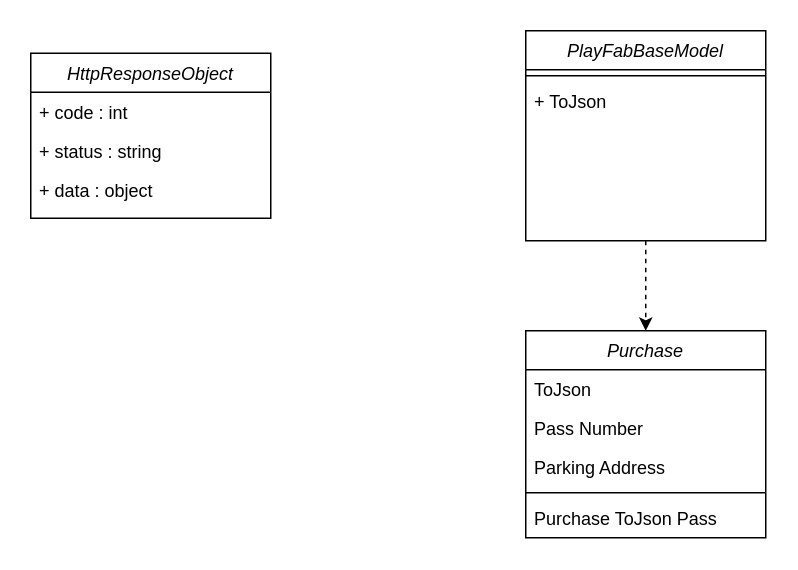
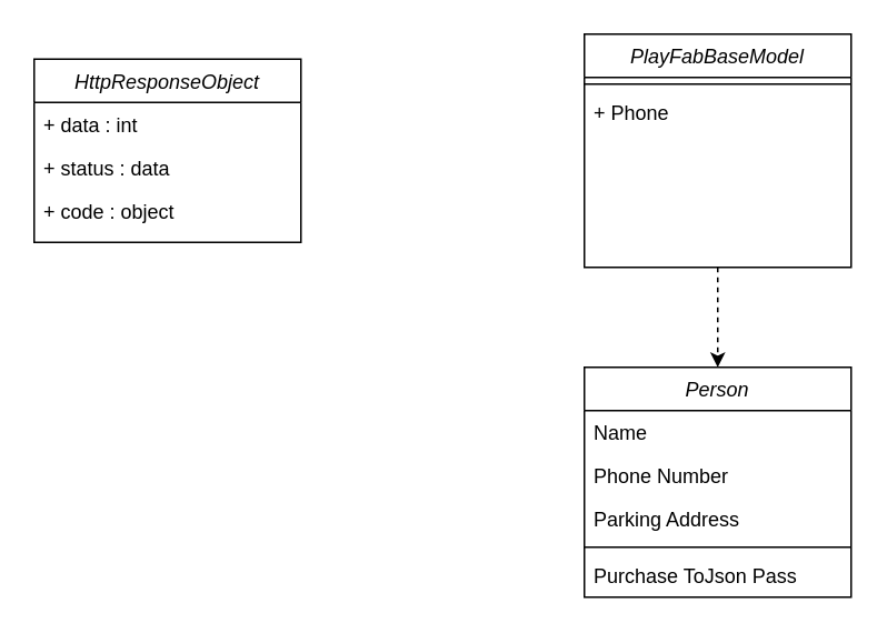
  <mxCell id="0" />
  <mxCell id="1" parent="0" />
  <mxCell id="2" value="HttpResponseObject" style="swimlane;fontStyle=2;align=center;verticalAlign=top;childLayout=stackLayout;horizontal=1;startSize=26;horizontalStack=0;resizeParent=1;resizeLast=0;collapsible=1;marginBottom=0;rounded=0;shadow=0;strokeWidth=1;" parent="1" vertex="1"><mxGeometry x="20" y="35" width="160" height="110" as="geometry"><mxRectangle x="230" y="140" width="160" height="26" as="alternateBounds" /></mxGeometry></mxCell>
- <mxCell id="3" value="+ code : int" style="text;align=left;verticalAlign=top;spacingLeft=4;spacingRight=4;overflow=hidden;rotatable=0;points=[[0,0.5],[1,0.5]];portConstraint=eastwest;" parent="2" vertex="1"><mxGeometry y="26" width="160" height="26" as="geometry" /></mxCell>
- <mxCell id="4" value="+ status : string" style="text;align=left;verticalAlign=top;spacingLeft=4;spacingRight=4;overflow=hidden;rotatable=0;points=[[0,0.5],[1,0.5]];portConstraint=eastwest;rounded=0;shadow=0;html=0;" parent="2" vertex="1"><mxGeometry y="52" width="160" height="26" as="geometry" /></mxCell>
- <mxCell id="5" value="+ data : object" style="text;align=left;verticalAlign=top;spacingLeft=4;spacingRight=4;overflow=hidden;rotatable=0;points=[[0,0.5],[1,0.5]];portConstraint=eastwest;rounded=0;shadow=0;html=0;" parent="2" vertex="1"><mxGeometry y="78" width="160" height="26" as="geometry" /></mxCell>
+ <mxCell id="3" value="+ data : int" style="text;align=left;verticalAlign=top;spacingLeft=4;spacingRight=4;overflow=hidden;rotatable=0;points=[[0,0.5],[1,0.5]];portConstraint=eastwest;" parent="2" vertex="1"><mxGeometry y="26" width="160" height="26" as="geometry" /></mxCell>
+ <mxCell id="4" value="+ status : data" style="text;align=left;verticalAlign=top;spacingLeft=4;spacingRight=4;overflow=hidden;rotatable=0;points=[[0,0.5],[1,0.5]];portConstraint=eastwest;rounded=0;shadow=0;html=0;" parent="2" vertex="1"><mxGeometry y="52" width="160" height="26" as="geometry" /></mxCell>
+ <mxCell id="5" value="+ code : object" style="text;align=left;verticalAlign=top;spacingLeft=4;spacingRight=4;overflow=hidden;rotatable=0;points=[[0,0.5],[1,0.5]];portConstraint=eastwest;rounded=0;shadow=0;html=0;" parent="2" vertex="1"><mxGeometry y="78" width="160" height="26" as="geometry" /></mxCell>
  <mxCell id="6" style="edgeStyle=orthogonalEdgeStyle;rounded=0;orthogonalLoop=1;jettySize=auto;html=1;exitX=0.5;exitY=1;exitDx=0;exitDy=0;entryX=0.5;entryY=0;entryDx=0;entryDy=0;dashed=1;" parent="1" source="7" target="10" edge="1"><mxGeometry relative="1" as="geometry" /></mxCell>
  <mxCell id="7" value="PlayFabBaseModel" style="swimlane;fontStyle=2;align=center;verticalAlign=top;childLayout=stackLayout;horizontal=1;startSize=26;horizontalStack=0;resizeParent=1;resizeLast=0;collapsible=1;marginBottom=0;rounded=0;shadow=0;strokeWidth=1;" parent="1" vertex="1"><mxGeometry x="350" y="20" width="160" height="140" as="geometry"><mxRectangle x="230" y="140" width="160" height="26" as="alternateBounds" /></mxGeometry></mxCell>
  <mxCell id="8" value="" style="line;html=1;strokeWidth=1;align=left;verticalAlign=middle;spacingTop=-1;spacingLeft=3;spacingRight=3;rotatable=0;labelPosition=right;points=[];portConstraint=eastwest;" parent="7" vertex="1"><mxGeometry y="26" width="160" height="8" as="geometry" /></mxCell>
- <mxCell id="9" value="+ ToJson" style="text;align=left;verticalAlign=top;spacingLeft=4;spacingRight=4;overflow=hidden;rotatable=0;points=[[0,0.5],[1,0.5]];portConstraint=eastwest;" parent="7" vertex="1"><mxGeometry y="34" width="160" height="26" as="geometry" /></mxCell>
- <mxCell id="10" value="Purchase" style="swimlane;fontStyle=2;align=center;verticalAlign=top;childLayout=stackLayout;horizontal=1;startSize=26;horizontalStack=0;resizeParent=1;resizeLast=0;collapsible=1;marginBottom=0;rounded=0;shadow=0;strokeWidth=1;" parent="1" vertex="1"><mxGeometry x="350" width="160" height="138" as="geometry" y="220"><mxRectangle x="230" y="140" width="160" height="26" as="alternateBounds" /></mxGeometry></mxCell>
- <mxCell id="11" value="ToJson" style="text;align=left;verticalAlign=top;spacingLeft=4;spacingRight=4;overflow=hidden;rotatable=0;points=[[0,0.5],[1,0.5]];portConstraint=eastwest;" parent="10" vertex="1"><mxGeometry y="26" width="160" height="26" as="geometry" /></mxCell>
- <mxCell id="12" value="Pass Number" style="text;align=left;verticalAlign=top;spacingLeft=4;spacingRight=4;overflow=hidden;rotatable=0;points=[[0,0.5],[1,0.5]];portConstraint=eastwest;rounded=0;shadow=0;html=0;" parent="10" vertex="1"><mxGeometry y="52" width="160" height="26" as="geometry" /></mxCell>
+ <mxCell id="9" value="+ Phone" style="text;align=left;verticalAlign=top;spacingLeft=4;spacingRight=4;overflow=hidden;rotatable=0;points=[[0,0.5],[1,0.5]];portConstraint=eastwest;" parent="7" vertex="1"><mxGeometry y="34" width="160" height="26" as="geometry" /></mxCell>
+ <mxCell id="10" value="Person" style="swimlane;fontStyle=2;align=center;verticalAlign=top;childLayout=stackLayout;horizontal=1;startSize=26;horizontalStack=0;resizeParent=1;resizeLast=0;collapsible=1;marginBottom=0;rounded=0;shadow=0;strokeWidth=1;" parent="1" vertex="1"><mxGeometry x="350" width="160" height="138" as="geometry" y="220"><mxRectangle x="230" y="140" width="160" height="26" as="alternateBounds" /></mxGeometry></mxCell>
+ <mxCell id="11" value="Name" style="text;align=left;verticalAlign=top;spacingLeft=4;spacingRight=4;overflow=hidden;rotatable=0;points=[[0,0.5],[1,0.5]];portConstraint=eastwest;" parent="10" vertex="1"><mxGeometry y="26" width="160" height="26" as="geometry" /></mxCell>
+ <mxCell id="12" value="Phone Number" style="text;align=left;verticalAlign=top;spacingLeft=4;spacingRight=4;overflow=hidden;rotatable=0;points=[[0,0.5],[1,0.5]];portConstraint=eastwest;rounded=0;shadow=0;html=0;" parent="10" vertex="1"><mxGeometry y="52" width="160" height="26" as="geometry" /></mxCell>
  <mxCell id="13" value="Parking Address" style="text;align=left;verticalAlign=top;spacingLeft=4;spacingRight=4;overflow=hidden;rotatable=0;points=[[0,0.5],[1,0.5]];portConstraint=eastwest;rounded=0;shadow=0;html=0;" parent="10" vertex="1"><mxGeometry y="78" width="160" height="26" as="geometry" /></mxCell>
  <mxCell id="14" value="" style="line;html=1;strokeWidth=1;align=left;verticalAlign=middle;spacingTop=-1;spacingLeft=3;spacingRight=3;rotatable=0;labelPosition=right;points=[];portConstraint=eastwest;" parent="10" vertex="1"><mxGeometry y="104" width="160" height="8" as="geometry" /></mxCell>
  <mxCell id="15" value="Purchase ToJson Pass" style="text;align=left;verticalAlign=top;spacingLeft=4;spacingRight=4;overflow=hidden;rotatable=0;points=[[0,0.5],[1,0.5]];portConstraint=eastwest;" parent="10" vertex="1"><mxGeometry y="112" width="160" height="26" as="geometry" /></mxCell>
